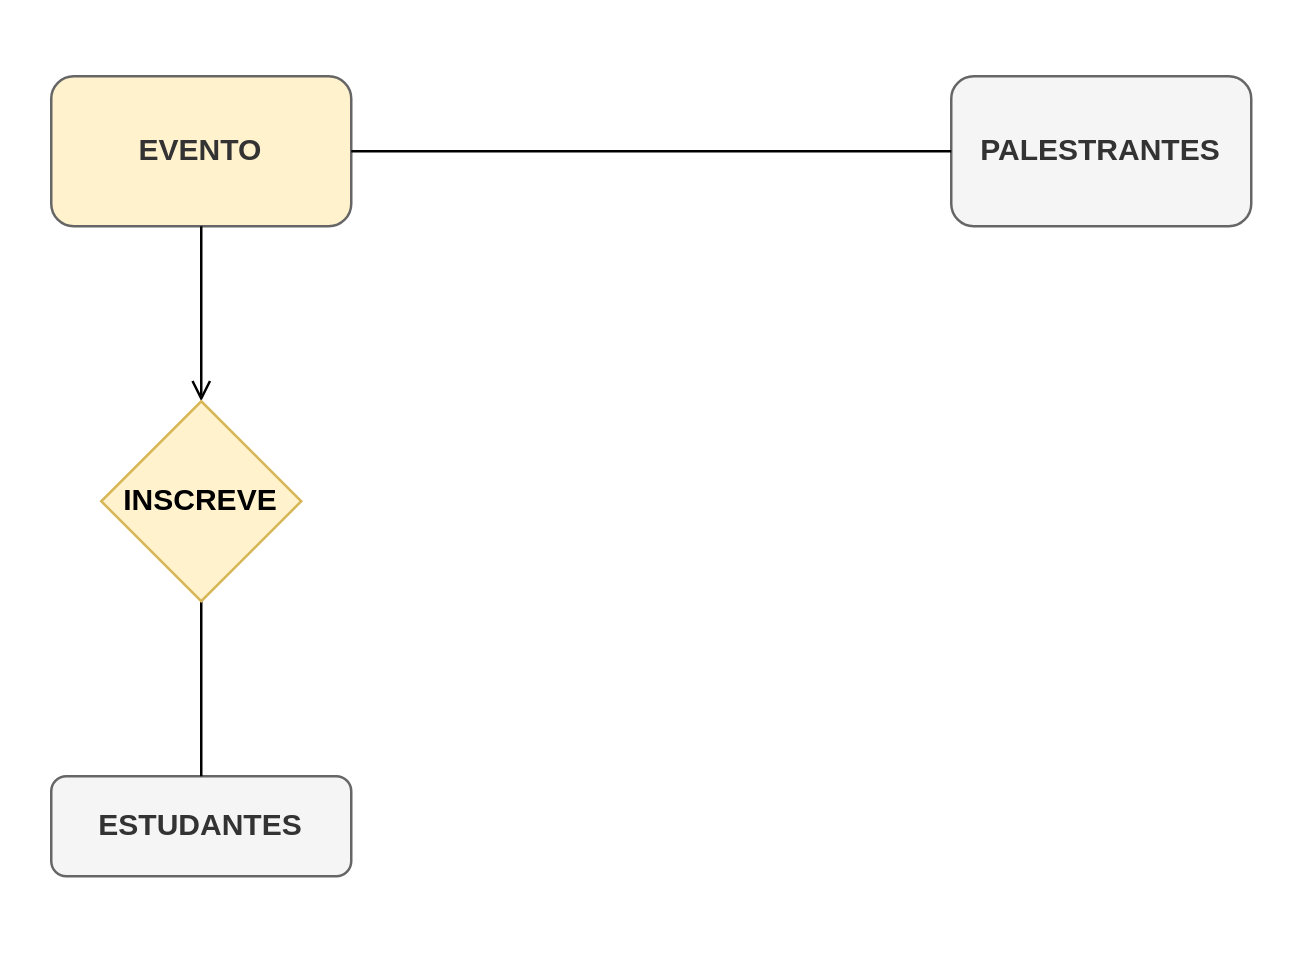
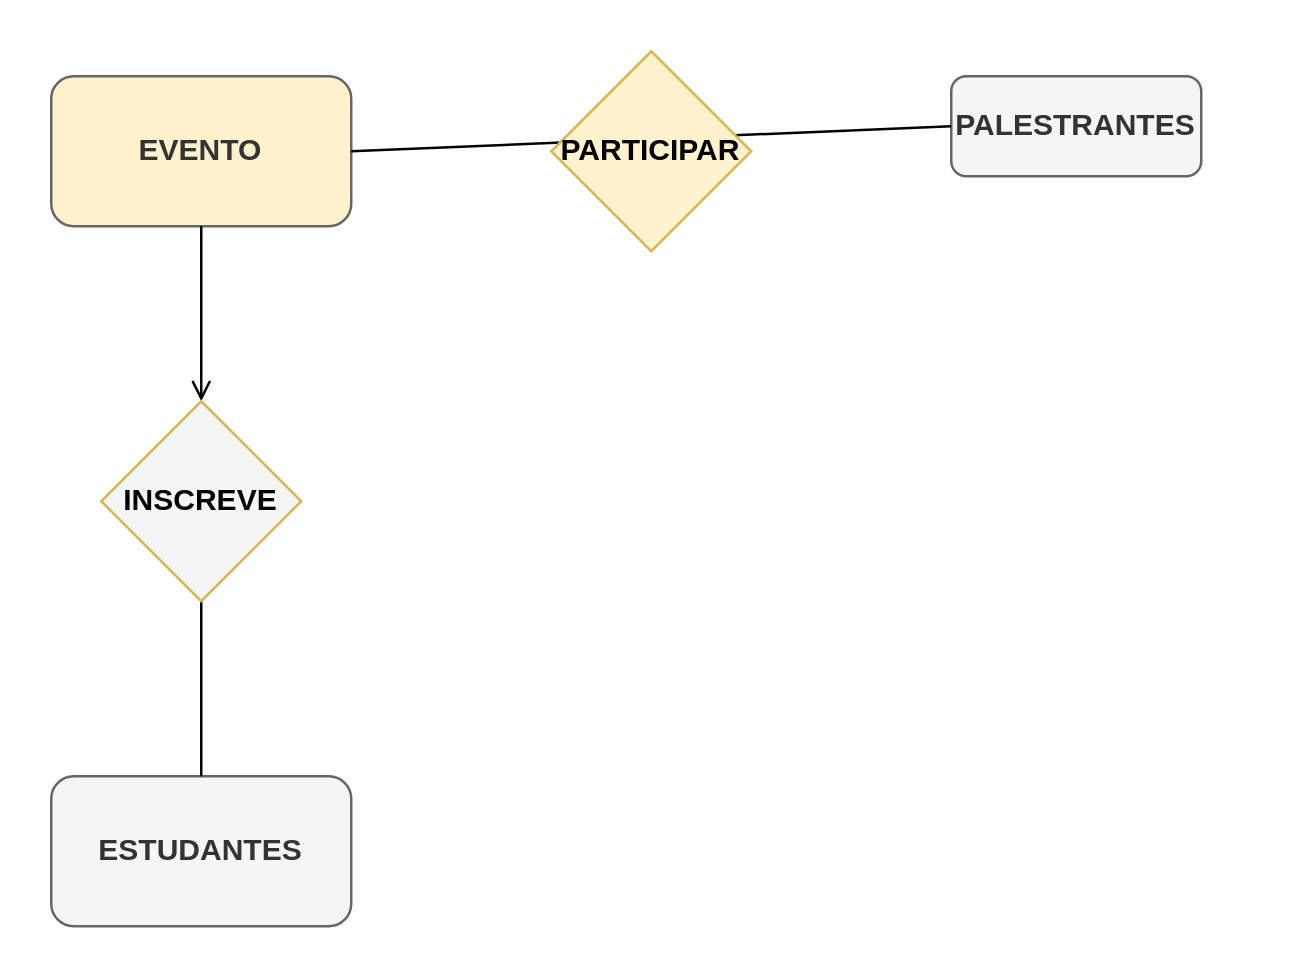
  <mxCell id="0" />
  <mxCell id="1" parent="0" />
  <mxCell id="2" value="EVENTO" style="rounded=1;whiteSpace=wrap;html=1;fillColor=#fff2cc;fontColor=#333333;strokeColor=#666666;fontStyle=1;" vertex="1" parent="1"><mxGeometry x="20" y="30" width="120" height="60" as="geometry" /></mxCell>
- <mxCell id="3" value="PALESTRANTES" style="rounded=1;whiteSpace=wrap;html=1;fillColor=#f5f5f5;fontColor=#333333;strokeColor=#666666;fontStyle=1" vertex="1" parent="1"><mxGeometry x="380" y="30" width="120" height="60" as="geometry" /></mxCell>
- <mxCell id="4" value="ESTUDANTES" style="rounded=1;whiteSpace=wrap;html=1;fillColor=#f5f5f5;fontColor=#333333;strokeColor=#666666;fontStyle=1" vertex="1" parent="1"><mxGeometry x="20" y="310" width="120" height="40" as="geometry" /></mxCell>
+ <mxCell id="3" value="PALESTRANTES" style="rounded=1;whiteSpace=wrap;html=1;fillColor=#f5f5f5;fontColor=#333333;strokeColor=#666666;fontStyle=1" vertex="1" parent="1"><mxGeometry x="380" y="30" width="100" height="40" as="geometry" /></mxCell>
+ <mxCell id="4" value="ESTUDANTES" style="rounded=1;whiteSpace=wrap;html=1;fillColor=#f5f5f5;fontColor=#333333;strokeColor=#666666;fontStyle=1" vertex="1" parent="1"><mxGeometry x="20" y="310" width="120" height="60" as="geometry" /></mxCell>
  <mxCell id="5" value="" style="endArrow=none;html=1;exitX=1;exitY=0.5;exitDx=0;exitDy=0;entryX=0;entryY=0.5;entryDx=0;entryDy=0;fontStyle=1" edge="1" parent="1" source="2" target="3"><mxGeometry width="50" height="50" relative="1" as="geometry"><mxPoint x="180" y="260" as="sourcePoint" /><mxPoint x="230" y="210" as="targetPoint" /></mxGeometry></mxCell>
  <mxCell id="6" value="" style="endArrow=none;html=1;exitX=0.5;exitY=1;exitDx=0;exitDy=0;entryX=0.5;entryY=0;entryDx=0;entryDy=0;startArrow=none;fontStyle=1" edge="1" parent="1" source="8" target="4"><mxGeometry width="50" height="50" relative="1" as="geometry"><mxPoint x="80" y="100" as="sourcePoint" /><mxPoint x="200" y="100" as="targetPoint" /></mxGeometry></mxCell>
  <mxCell id="7" value="" style="endArrow=open;html=1;exitX=0.5;exitY=1;exitDx=0;exitDy=0;entryX=0.5;entryY=0;entryDx=0;entryDy=0;fontStyle=1;" edge="1" parent="1" source="2" target="8"><mxGeometry width="50" height="50" relative="1" as="geometry"><mxPoint x="80" y="90" as="sourcePoint" /><mxPoint x="80" y="310" as="targetPoint" /></mxGeometry></mxCell>
- <mxCell id="8" value="INSCREVE" style="rhombus;whiteSpace=wrap;html=1;fillColor=#fff2cc;strokeColor=#d6b656;fontColor=#000000;fontStyle=1" vertex="1" parent="1"><mxGeometry x="40" y="160" width="80" height="80" as="geometry" /></mxCell>
+ <mxCell id="8" value="INSCREVE" style="rhombus;whiteSpace=wrap;html=1;fillColor=#f5f5f5;strokeColor=#d6b656;fontColor=#000000;fontStyle=1;" vertex="1" parent="1"><mxGeometry x="40" y="160" width="80" height="80" as="geometry" /></mxCell>
  <mxCell id="9" value="N:N" style="text;html=1;align=center;verticalAlign=middle;resizable=0;points=[];autosize=1;strokeColor=none;fillColor=none;fontColor=#FFFFFF;fontStyle=1" vertex="1" parent="1"><mxGeometry x="120" y="185" width="40" height="30" as="geometry" /></mxCell>
+ <mxCell id="10" value="PARTICIPAR" style="rhombus;whiteSpace=wrap;html=1;fillColor=#fff2cc;strokeColor=#d6b656;fontColor=#000000;fontStyle=1" vertex="1" parent="1"><mxGeometry x="220" y="20" width="80" height="80" as="geometry" /></mxCell>
  <mxCell id="11" value="N:N" style="text;html=1;align=center;verticalAlign=middle;resizable=0;points=[];autosize=1;strokeColor=none;fillColor=none;fontColor=#FFFFFF;fontStyle=1" vertex="1" parent="1"><mxGeometry x="240" y="100" width="40" height="30" as="geometry" /></mxCell>
